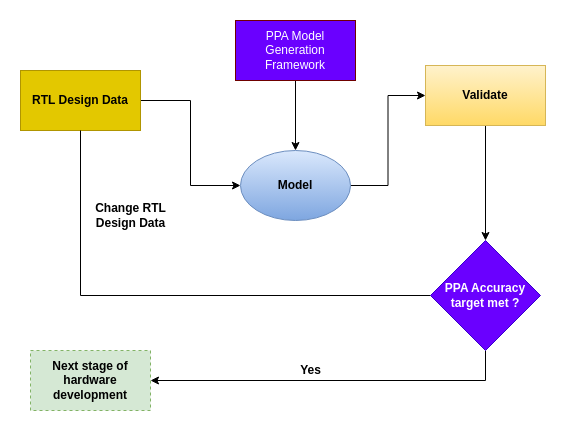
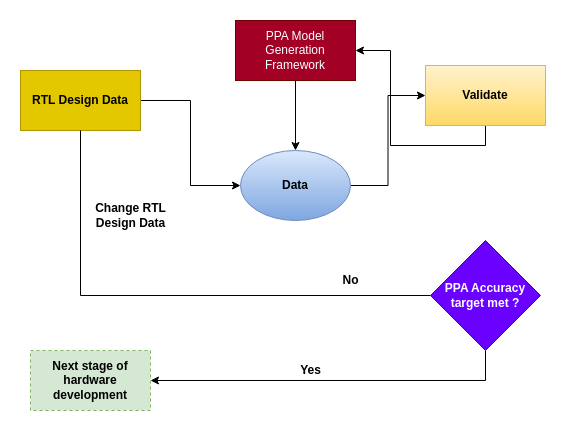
  <mxCell id="0" />
  <mxCell id="1" parent="0" />
  <mxCell id="2" style="edgeStyle=orthogonalEdgeStyle;rounded=0;orthogonalLoop=1;jettySize=auto;html=1;exitX=1;exitY=0.5;exitDx=0;exitDy=0;entryX=0;entryY=0.5;entryDx=0;entryDy=0;" edge="1" parent="1" source="3" target="5"><mxGeometry relative="1" as="geometry" /></mxCell>
- <mxCell id="3" value="Model" style="ellipse;whiteSpace=wrap;html=1;fillColor=#dae8fc;strokeColor=#6c8ebf;fontStyle=1;gradientColor=#7ea6e0;" parent="1" vertex="1"><mxGeometry x="240" y="150" width="110" height="70" as="geometry" /></mxCell>
- <mxCell id="4" style="edgeStyle=orthogonalEdgeStyle;rounded=0;orthogonalLoop=1;jettySize=auto;html=1;exitX=0.5;exitY=1;exitDx=0;exitDy=0;entryX=0.5;entryY=0;entryDx=0;entryDy=0;fontStyle=1" parent="1" source="5" target="10" edge="1"><mxGeometry relative="1" as="geometry" /></mxCell>
+ <mxCell id="3" value="Data" style="ellipse;whiteSpace=wrap;html=1;fillColor=#dae8fc;strokeColor=#6c8ebf;fontStyle=1;gradientColor=#7ea6e0;" parent="1" vertex="1"><mxGeometry x="240" y="150" width="110" height="70" as="geometry" /></mxCell>
+ <mxCell id="4" style="edgeStyle=orthogonalEdgeStyle;rounded=0;orthogonalLoop=1;jettySize=auto;html=1;exitX=0.5;exitY=1;exitDx=0;exitDy=0;fontStyle=1;" parent="1" source="5" target="16" edge="1"><mxGeometry relative="1" as="geometry" /></mxCell>
  <mxCell id="5" value="Validate" style="rounded=0;whiteSpace=wrap;html=1;fillColor=#fff2cc;strokeColor=#d6b656;fontStyle=1;gradientColor=#ffd966;" parent="1" vertex="1"><mxGeometry x="425" y="65" width="120" height="60" as="geometry" /></mxCell>
  <mxCell id="6" style="edgeStyle=orthogonalEdgeStyle;rounded=0;orthogonalLoop=1;jettySize=auto;html=1;exitX=1;exitY=0.5;exitDx=0;exitDy=0;entryX=0;entryY=0.5;entryDx=0;entryDy=0;fontStyle=1" parent="1" source="7" target="3" edge="1"><mxGeometry relative="1" as="geometry" /></mxCell>
  <mxCell id="7" value="RTL Design Data" style="rounded=0;whiteSpace=wrap;html=1;fillColor=#e3c800;strokeColor=#B09500;fontStyle=1;fontColor=#000000;" parent="1" vertex="1"><mxGeometry x="20" y="70" width="120" height="60" as="geometry" /></mxCell>
  <mxCell id="8" style="edgeStyle=orthogonalEdgeStyle;rounded=0;orthogonalLoop=1;jettySize=auto;html=1;exitX=0;exitY=0.5;exitDx=0;exitDy=0;entryX=0.5;entryY=1;entryDx=0;entryDy=0;fontStyle=1;endArrow=none;" parent="1" source="10" target="7" edge="1"><mxGeometry relative="1" as="geometry" /></mxCell>
  <mxCell id="9" style="edgeStyle=orthogonalEdgeStyle;rounded=0;orthogonalLoop=1;jettySize=auto;html=1;exitX=0.5;exitY=1;exitDx=0;exitDy=0;entryX=1;entryY=0.5;entryDx=0;entryDy=0;fontStyle=1" parent="1" source="10" target="11" edge="1"><mxGeometry relative="1" as="geometry" /></mxCell>
  <mxCell id="10" value="PPA Accuracy target met ?" style="rhombus;whiteSpace=wrap;html=1;fillColor=#6a00ff;strokeColor=#3700CC;fontStyle=1;fontColor=#ffffff;" parent="1" vertex="1"><mxGeometry x="430" y="240" width="110" height="110" as="geometry" /></mxCell>
  <mxCell id="11" value="Next stage of hardware development" style="rounded=0;whiteSpace=wrap;html=1;fillColor=#d5e8d4;strokeColor=#82b366;fontStyle=1;dashed=1;" parent="1" vertex="1"><mxGeometry x="30" y="350" width="120" height="60" as="geometry" /></mxCell>
  <mxCell id="12" value="Change RTL &lt;br&gt;Design Data" style="text;html=1;align=center;verticalAlign=middle;resizable=0;points=[];autosize=1;strokeColor=none;fillColor=none;fontStyle=1" parent="1" vertex="1"><mxGeometry x="85" y="200" width="90" height="30" as="geometry" /></mxCell>
  <mxCell id="13" value="Yes" style="text;html=1;align=center;verticalAlign=middle;resizable=0;points=[];autosize=1;strokeColor=none;fillColor=none;fontStyle=1" parent="1" vertex="1"><mxGeometry x="290" y="360" width="40" height="20" as="geometry" /></mxCell>
+ <mxCell id="14" value="No" style="text;html=1;align=center;verticalAlign=middle;resizable=0;points=[];autosize=1;strokeColor=none;fillColor=none;fontStyle=1" parent="1" vertex="1"><mxGeometry x="335" y="270" width="30" height="20" as="geometry" /></mxCell>
  <mxCell id="15" style="edgeStyle=orthogonalEdgeStyle;rounded=0;orthogonalLoop=1;jettySize=auto;html=1;exitX=0.5;exitY=1;exitDx=0;exitDy=0;entryX=0.5;entryY=0;entryDx=0;entryDy=0;" edge="1" parent="1" source="16" target="3"><mxGeometry relative="1" as="geometry" /></mxCell>
- <mxCell id="16" value="PPA Model Generation Framework" style="rounded=0;whiteSpace=wrap;html=1;fillColor=#6a00ff;strokeColor=#6F0000;fontColor=#ffffff;" vertex="1" parent="1"><mxGeometry x="235" y="20" width="120" height="60" as="geometry" /></mxCell>
+ <mxCell id="16" value="PPA Model Generation Framework" style="rounded=0;whiteSpace=wrap;html=1;fillColor=#a20025;strokeColor=#6F0000;fontColor=#ffffff;" vertex="1" parent="1"><mxGeometry x="235" y="20" width="120" height="60" as="geometry" /></mxCell>
